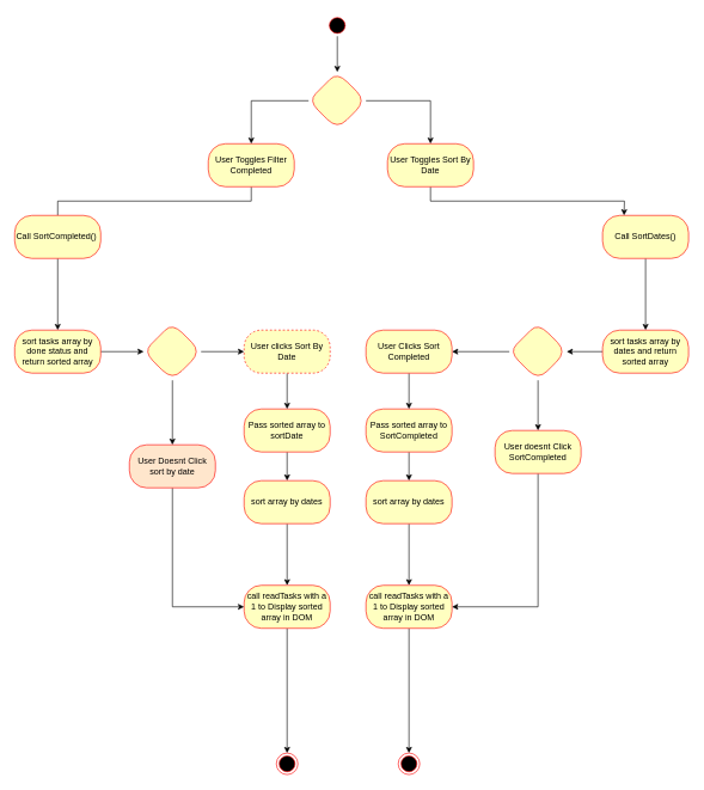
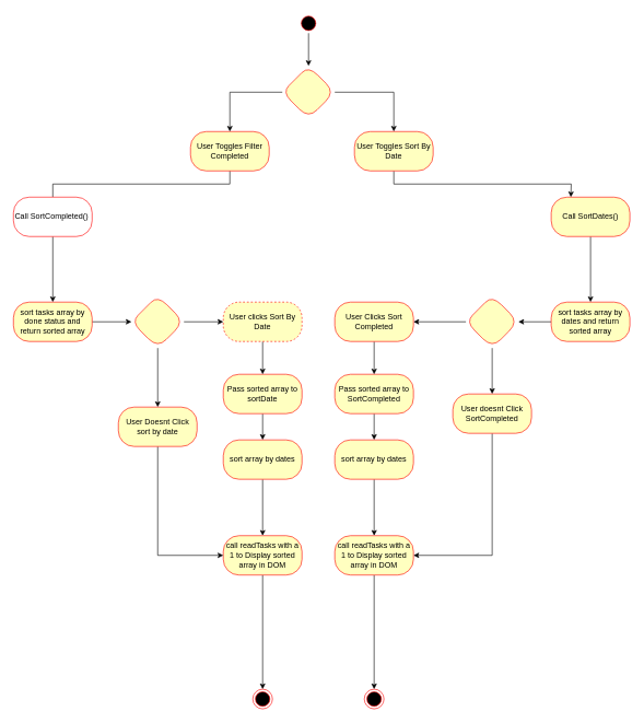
  <mxCell id="0" />
  <mxCell id="1" parent="0" />
  <mxCell id="2" value="" style="edgeStyle=orthogonalEdgeStyle;rounded=0;orthogonalLoop=1;jettySize=auto;html=1;entryX=0.5;entryY=0;entryDx=0;entryDy=0;exitX=0.5;exitY=1;exitDx=0;exitDy=0;endArrow=none;" edge="1" parent="1" source="16" target="4"><mxGeometry relative="1" as="geometry"><mxPoint x="410" y="220" as="sourcePoint" /></mxGeometry></mxCell>
  <mxCell id="3" value="" style="edgeStyle=orthogonalEdgeStyle;rounded=0;orthogonalLoop=1;jettySize=auto;html=1;" edge="1" parent="1" source="4" target="6"><mxGeometry relative="1" as="geometry" /></mxCell>
- <mxCell id="4" value="Call SortCompleted()&amp;nbsp;" style="whiteSpace=wrap;html=1;rounded=1;strokeColor=#ff0000;fillColor=#ffffc0;arcSize=40;" vertex="1" parent="1"><mxGeometry x="20" y="300" width="120" height="60" as="geometry" /></mxCell>
+ <mxCell id="4" value="Call SortCompleted()&amp;nbsp;" style="whiteSpace=wrap;html=1;rounded=1;strokeColor=#ff0000;fillColor=#ffffff;arcSize=40;" vertex="1" parent="1"><mxGeometry x="20" y="300" width="120" height="60" as="geometry" /></mxCell>
  <mxCell id="5" value="" style="edgeStyle=orthogonalEdgeStyle;rounded=0;orthogonalLoop=1;jettySize=auto;html=1;" edge="1" parent="1" source="6" target="19"><mxGeometry relative="1" as="geometry" /></mxCell>
  <mxCell id="6" value="sort tasks array by done status and return sorted array" style="whiteSpace=wrap;html=1;rounded=1;strokeColor=#ff0000;fillColor=#ffffc0;arcSize=40;" vertex="1" parent="1"><mxGeometry x="20" y="460" width="120" height="60" as="geometry" /></mxCell>
  <mxCell id="7" value="" style="edgeStyle=orthogonalEdgeStyle;rounded=0;orthogonalLoop=1;jettySize=auto;html=1;" edge="1" parent="1" source="8" target="13"><mxGeometry relative="1" as="geometry" /></mxCell>
  <mxCell id="8" value="Pass sorted array to sortDate" style="whiteSpace=wrap;html=1;rounded=1;strokeColor=#ff0000;fillColor=#ffffc0;arcSize=40;" vertex="1" parent="1"><mxGeometry x="340" y="570" width="120" height="60" as="geometry" /></mxCell>
  <mxCell id="9" style="edgeStyle=orthogonalEdgeStyle;rounded=0;orthogonalLoop=1;jettySize=auto;html=1;" edge="1" parent="1" source="10" target="11"><mxGeometry relative="1" as="geometry" /></mxCell>
  <mxCell id="10" value="call readTasks with a 1 to Display sorted array in DOM" style="whiteSpace=wrap;html=1;rounded=1;strokeColor=#ff0000;fillColor=#ffffc0;arcSize=40;" vertex="1" parent="1"><mxGeometry x="340" y="816" width="120" height="60" as="geometry" /></mxCell>
  <mxCell id="11" value="" style="ellipse;html=1;shape=endState;fillColor=#000000;strokeColor=#ff0000;" vertex="1" parent="1"><mxGeometry x="385" y="1050" width="30" height="30" as="geometry" /></mxCell>
  <mxCell id="12" value="" style="edgeStyle=orthogonalEdgeStyle;rounded=0;orthogonalLoop=1;jettySize=auto;html=1;" edge="1" parent="1" source="13" target="10"><mxGeometry relative="1" as="geometry" /></mxCell>
  <mxCell id="13" value="sort array by dates" style="whiteSpace=wrap;html=1;rounded=1;strokeColor=#ff0000;fillColor=#ffffc0;arcSize=40;" vertex="1" parent="1"><mxGeometry x="340" y="670" width="120" height="60" as="geometry" /></mxCell>
  <mxCell id="14" value="" style="edgeStyle=orthogonalEdgeStyle;rounded=0;orthogonalLoop=1;jettySize=auto;html=1;entryX=0.5;entryY=0;entryDx=0;entryDy=0;" edge="1" parent="1" source="15" target="26"><mxGeometry relative="1" as="geometry"><mxPoint x="470" y="70" as="targetPoint" /></mxGeometry></mxCell>
  <mxCell id="15" value="" style="ellipse;shape=startState;fillColor=#000000;strokeColor=#ff0000;" vertex="1" parent="1"><mxGeometry x="455" y="20" width="30" height="30" as="geometry" /></mxCell>
  <mxCell id="16" value="User Toggles Filter Completed" style="whiteSpace=wrap;html=1;rounded=1;strokeColor=#ff0000;fillColor=#ffffc0;arcSize=40;" vertex="1" parent="1"><mxGeometry x="290" y="200" width="120" height="60" as="geometry" /></mxCell>
  <mxCell id="17" value="" style="edgeStyle=orthogonalEdgeStyle;rounded=0;orthogonalLoop=1;jettySize=auto;html=1;" edge="1" parent="1" source="19" target="21"><mxGeometry relative="1" as="geometry" /></mxCell>
  <mxCell id="18" value="" style="edgeStyle=orthogonalEdgeStyle;rounded=0;orthogonalLoop=1;jettySize=auto;html=1;" edge="1" parent="1" source="19" target="23"><mxGeometry relative="1" as="geometry" /></mxCell>
  <mxCell id="19" value="" style="rhombus;whiteSpace=wrap;html=1;rounded=1;strokeColor=#ff0000;fillColor=#ffffc0;arcSize=40;" vertex="1" parent="1"><mxGeometry x="200" y="450" width="80" height="80" as="geometry" /></mxCell>
  <mxCell id="20" value="" style="edgeStyle=orthogonalEdgeStyle;rounded=0;orthogonalLoop=1;jettySize=auto;html=1;" edge="1" parent="1" source="21" target="8"><mxGeometry relative="1" as="geometry" /></mxCell>
  <mxCell id="21" value="User clicks Sort By Date" style="whiteSpace=wrap;html=1;rounded=1;strokeColor=#ff0000;fillColor=#ffffc0;arcSize=40;dashed=1;" vertex="1" parent="1"><mxGeometry x="340" y="460" width="120" height="60" as="geometry" /></mxCell>
  <mxCell id="22" style="edgeStyle=orthogonalEdgeStyle;rounded=0;orthogonalLoop=1;jettySize=auto;html=1;exitX=0.5;exitY=1;exitDx=0;exitDy=0;entryX=0;entryY=0.5;entryDx=0;entryDy=0;" edge="1" parent="1" source="23" target="10"><mxGeometry relative="1" as="geometry" /></mxCell>
- <mxCell id="23" value="User Doesnt Click sort by date" style="whiteSpace=wrap;html=1;rounded=1;strokeColor=#ff0000;fillColor=#ffe6cc;arcSize=40;" vertex="1" parent="1"><mxGeometry x="180" y="620" width="120" height="60" as="geometry" /></mxCell>
+ <mxCell id="23" value="User Doesnt Click sort by date" style="whiteSpace=wrap;html=1;rounded=1;strokeColor=#ff0000;fillColor=#ffffc0;arcSize=40;" vertex="1" parent="1"><mxGeometry x="180" y="620" width="120" height="60" as="geometry" /></mxCell>
  <mxCell id="24" style="edgeStyle=orthogonalEdgeStyle;rounded=0;orthogonalLoop=1;jettySize=auto;html=1;exitX=0;exitY=0.5;exitDx=0;exitDy=0;" edge="1" parent="1" source="26" target="16"><mxGeometry relative="1" as="geometry" /></mxCell>
  <mxCell id="25" style="edgeStyle=orthogonalEdgeStyle;rounded=0;orthogonalLoop=1;jettySize=auto;html=1;exitX=1;exitY=0.5;exitDx=0;exitDy=0;entryX=0.5;entryY=0;entryDx=0;entryDy=0;" edge="1" parent="1" source="26" target="28"><mxGeometry relative="1" as="geometry" /></mxCell>
  <mxCell id="26" value="" style="rhombus;whiteSpace=wrap;html=1;rounded=1;strokeColor=#ff0000;fillColor=#ffffc0;arcSize=40;" vertex="1" parent="1"><mxGeometry x="430" y="100" width="80" height="80" as="geometry" /></mxCell>
  <mxCell id="27" style="edgeStyle=orthogonalEdgeStyle;rounded=0;orthogonalLoop=1;jettySize=auto;html=1;exitX=0.5;exitY=1;exitDx=0;exitDy=0;entryX=0.5;entryY=0;entryDx=0;entryDy=0;" edge="1" parent="1" source="28"><mxGeometry relative="1" as="geometry"><mxPoint x="870" y="300" as="targetPoint" /></mxGeometry></mxCell>
  <mxCell id="28" value="User Toggles Sort By Date" style="whiteSpace=wrap;html=1;rounded=1;strokeColor=#ff0000;fillColor=#ffffc0;arcSize=40;" vertex="1" parent="1"><mxGeometry x="540" y="200" width="120" height="60" as="geometry" /></mxCell>
  <mxCell id="29" value="" style="edgeStyle=orthogonalEdgeStyle;rounded=0;orthogonalLoop=1;jettySize=auto;html=1;" edge="1" parent="1" source="30" target="32"><mxGeometry relative="1" as="geometry" /></mxCell>
  <mxCell id="30" value="Call SortDates()" style="whiteSpace=wrap;html=1;rounded=1;strokeColor=#ff0000;fillColor=#ffffc0;arcSize=40;" vertex="1" parent="1"><mxGeometry x="840" y="300" width="120" height="60" as="geometry" /></mxCell>
  <mxCell id="31" value="" style="edgeStyle=orthogonalEdgeStyle;rounded=0;orthogonalLoop=1;jettySize=auto;html=1;" edge="1" parent="1" source="32" target="35"><mxGeometry relative="1" as="geometry" /></mxCell>
  <mxCell id="32" value="sort tasks array by dates and return sorted array" style="whiteSpace=wrap;html=1;rounded=1;strokeColor=#ff0000;fillColor=#ffffc0;arcSize=40;" vertex="1" parent="1"><mxGeometry x="840" y="460" width="120" height="60" as="geometry" /></mxCell>
  <mxCell id="33" value="" style="edgeStyle=orthogonalEdgeStyle;rounded=0;orthogonalLoop=1;jettySize=auto;html=1;" edge="1" parent="1" source="35" target="43"><mxGeometry relative="1" as="geometry" /></mxCell>
  <mxCell id="34" value="" style="edgeStyle=orthogonalEdgeStyle;rounded=0;orthogonalLoop=1;jettySize=auto;html=1;" edge="1" parent="1" source="35" target="46"><mxGeometry relative="1" as="geometry" /></mxCell>
  <mxCell id="35" value="" style="rhombus;whiteSpace=wrap;html=1;rounded=1;strokeColor=#ff0000;fillColor=#ffffc0;arcSize=40;" vertex="1" parent="1"><mxGeometry x="710" y="450" width="80" height="80" as="geometry" /></mxCell>
  <mxCell id="36" value="" style="edgeStyle=orthogonalEdgeStyle;rounded=0;orthogonalLoop=1;jettySize=auto;html=1;" edge="1" parent="1" source="37" target="41"><mxGeometry relative="1" as="geometry" /></mxCell>
  <mxCell id="37" value="Pass sorted array to SortCompleted" style="whiteSpace=wrap;html=1;rounded=1;strokeColor=#ff0000;fillColor=#ffffc0;arcSize=40;" vertex="1" parent="1"><mxGeometry x="510" y="570" width="120" height="60" as="geometry" /></mxCell>
  <mxCell id="38" style="edgeStyle=orthogonalEdgeStyle;rounded=0;orthogonalLoop=1;jettySize=auto;html=1;exitX=0.5;exitY=1;exitDx=0;exitDy=0;entryX=0.5;entryY=0;entryDx=0;entryDy=0;" edge="1" parent="1" source="39" target="44"><mxGeometry relative="1" as="geometry" /></mxCell>
  <mxCell id="39" value="call readTasks with a 1 to Display sorted array in DOM" style="whiteSpace=wrap;html=1;rounded=1;strokeColor=#ff0000;fillColor=#ffffc0;arcSize=40;" vertex="1" parent="1"><mxGeometry x="510" y="816" width="120" height="60" as="geometry" /></mxCell>
  <mxCell id="40" value="" style="edgeStyle=orthogonalEdgeStyle;rounded=0;orthogonalLoop=1;jettySize=auto;html=1;" edge="1" parent="1" source="41" target="39"><mxGeometry relative="1" as="geometry" /></mxCell>
  <mxCell id="41" value="sort array by dates" style="whiteSpace=wrap;html=1;rounded=1;strokeColor=#ff0000;fillColor=#ffffc0;arcSize=40;" vertex="1" parent="1"><mxGeometry x="510" y="670" width="120" height="60" as="geometry" /></mxCell>
  <mxCell id="42" value="" style="edgeStyle=orthogonalEdgeStyle;rounded=0;orthogonalLoop=1;jettySize=auto;html=1;" edge="1" parent="1" source="43" target="37"><mxGeometry relative="1" as="geometry" /></mxCell>
  <mxCell id="43" value="User Clicks Sort Completed" style="whiteSpace=wrap;html=1;rounded=1;strokeColor=#ff0000;fillColor=#ffffc0;arcSize=40;" vertex="1" parent="1"><mxGeometry x="510" y="460" width="120" height="60" as="geometry" /></mxCell>
  <mxCell id="44" value="" style="ellipse;html=1;shape=endState;fillColor=#000000;strokeColor=#ff0000;" vertex="1" parent="1"><mxGeometry x="555" y="1050" width="30" height="30" as="geometry" /></mxCell>
  <mxCell id="45" style="edgeStyle=orthogonalEdgeStyle;rounded=0;orthogonalLoop=1;jettySize=auto;html=1;exitX=0.5;exitY=1;exitDx=0;exitDy=0;entryX=1;entryY=0.5;entryDx=0;entryDy=0;" edge="1" parent="1" source="46" target="39"><mxGeometry relative="1" as="geometry" /></mxCell>
  <mxCell id="46" value="User doesnt Click SortCompleted" style="whiteSpace=wrap;html=1;rounded=1;strokeColor=#ff0000;fillColor=#ffffc0;arcSize=40;" vertex="1" parent="1"><mxGeometry x="690" y="600" width="120" height="60" as="geometry" /></mxCell>
